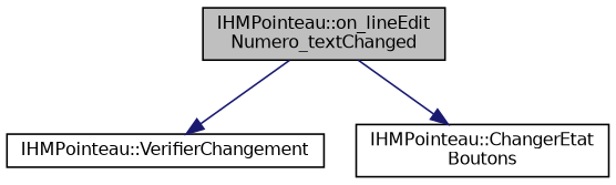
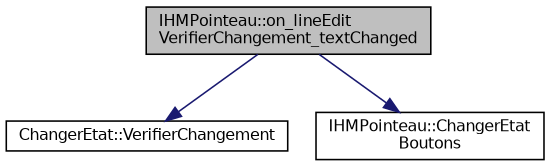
  digraph {
    rankdir=TB
    node [color=black fillcolor=white fontname=Helvetica fontsize=10 shape=record style=filled]
    edge [color=midnightblue fontname=Helvetica fontsize=10 labelfontname=Helvetica labelfontsize=10 style=solid]
-   n1 [fillcolor=grey75 fontcolor=black height=0.2 label="IHMPointeau::on_lineEdit\lNumero_textChanged" width=0.4]
-   n2 [height=0.2 label="IHMPointeau::VerifierChangement" width=0.4]
+   n1 [fillcolor=grey75 fontcolor=black height=0.2 label="IHMPointeau::on_lineEdit\lVerifierChangement_textChanged" width=0.4]
+   n2 [height=0.2 label="ChangerEtat::VerifierChangement" width=0.4]
    n3 [height=0.2 label="IHMPointeau::ChangerEtat\lBoutons" width=0.4]
    n1 -> n2
    n1 -> n3
  }
